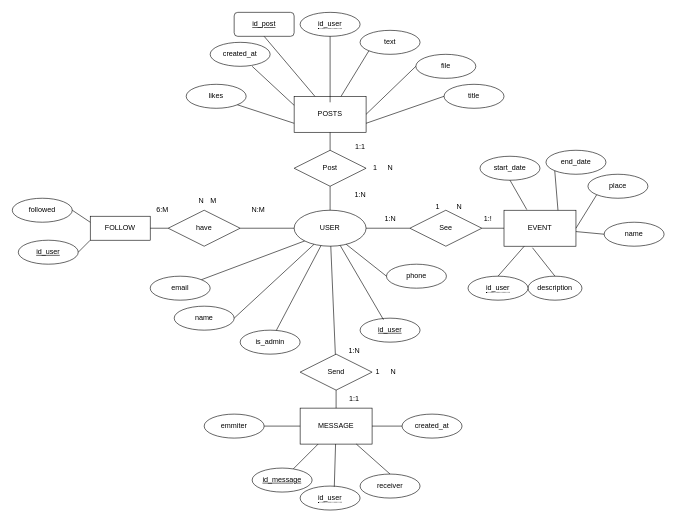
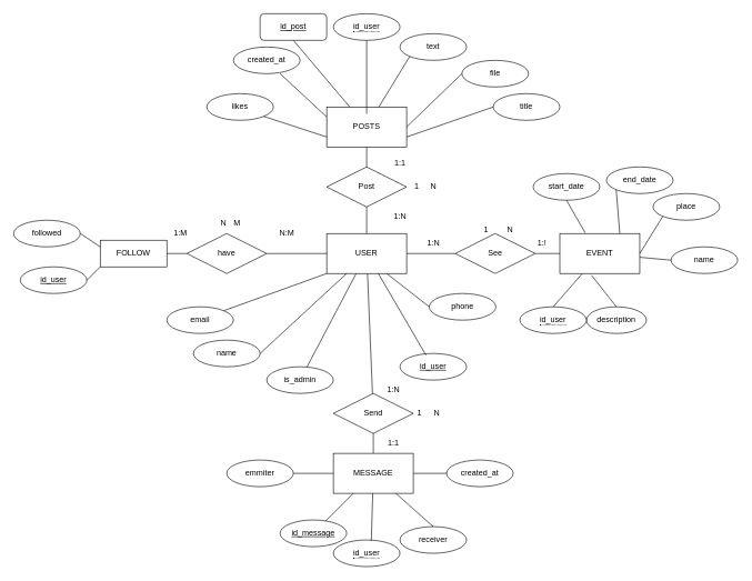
  <mxCell id="0" />
  <mxCell id="1" parent="0" />
  <mxCell id="2" value="EVENT" style="rounded=0;whiteSpace=wrap;html=1;" parent="1" vertex="1"><mxGeometry x="840" y="350" width="120" height="60" as="geometry" /></mxCell>
- <mxCell id="3" value="USER" style="ellipse;whiteSpace=wrap;html=1;" parent="1" vertex="1"><mxGeometry x="490" y="350" width="120" height="60" as="geometry" /></mxCell>
+ <mxCell id="3" value="USER" style="rounded=0;whiteSpace=wrap;html=1;" parent="1" vertex="1"><mxGeometry x="490" y="350" width="120" height="60" as="geometry" /></mxCell>
  <mxCell id="4" value="MESSAGE" style="rounded=0;whiteSpace=wrap;html=1;" parent="1" vertex="1"><mxGeometry x="500" y="680" width="120" height="60" as="geometry" /></mxCell>
  <mxCell id="5" value="See" style="shape=rhombus;perimeter=rhombusPerimeter;whiteSpace=wrap;html=1;align=center;" parent="1" vertex="1"><mxGeometry x="683" y="350" width="120" height="60" as="geometry" /></mxCell>
  <mxCell id="6" value="Send" style="shape=rhombus;perimeter=rhombusPerimeter;whiteSpace=wrap;html=1;align=center;" parent="1" vertex="1"><mxGeometry x="500" y="590" width="120" height="60" as="geometry" /></mxCell>
  <mxCell id="7" value="POSTS" style="whiteSpace=wrap;html=1;align=center;" parent="1" vertex="1"><mxGeometry x="490" y="160" width="120" height="60" as="geometry" /></mxCell>
  <mxCell id="8" value="id_post" style="whiteSpace=wrap;html=1;align=center;fontStyle=4;rounded=1;" parent="1" vertex="1"><mxGeometry x="390" y="20" width="100" height="40" as="geometry" /></mxCell>
  <mxCell id="9" value="Post" style="shape=rhombus;perimeter=rhombusPerimeter;whiteSpace=wrap;html=1;align=center;" parent="1" vertex="1"><mxGeometry x="490" y="250" width="120" height="60" as="geometry" /></mxCell>
  <mxCell id="10" value="have" style="shape=rhombus;perimeter=rhombusPerimeter;whiteSpace=wrap;html=1;align=center;" parent="1" vertex="1"><mxGeometry y="350" width="120" height="60" as="geometry" x="280" /></mxCell>
  <mxCell id="11" value="FOLLOW" style="whiteSpace=wrap;html=1;align=center;" parent="1" vertex="1"><mxGeometry x="150" y="360" width="100" height="40" as="geometry" /></mxCell>
  <mxCell id="12" value="followed" style="ellipse;whiteSpace=wrap;html=1;align=center;" parent="1" vertex="1"><mxGeometry x="20" y="330" width="100" height="40" as="geometry" /></mxCell>
  <mxCell id="13" value="id_message" style="ellipse;whiteSpace=wrap;html=1;align=center;fontStyle=4" parent="1" vertex="1"><mxGeometry x="420" y="780" width="100" height="40" as="geometry" /></mxCell>
  <mxCell id="14" value="receiver" style="ellipse;whiteSpace=wrap;html=1;align=center;" parent="1" vertex="1"><mxGeometry x="600" y="790" width="100" height="40" as="geometry" /></mxCell>
  <mxCell id="15" value="created_at" style="ellipse;whiteSpace=wrap;html=1;align=center;" parent="1" vertex="1"><mxGeometry x="670" y="690" width="100" height="40" as="geometry" /></mxCell>
  <mxCell id="16" value="emmiter" style="ellipse;whiteSpace=wrap;html=1;align=center;" parent="1" vertex="1"><mxGeometry x="340" y="690" width="100" height="40" as="geometry" /></mxCell>
  <mxCell id="17" value="start_date" style="ellipse;whiteSpace=wrap;html=1;align=center;" parent="1" vertex="1"><mxGeometry x="800" y="260" width="100" height="40" as="geometry" /></mxCell>
  <mxCell id="18" value="end_date" style="ellipse;whiteSpace=wrap;html=1;align=center;" parent="1" vertex="1"><mxGeometry x="910" y="250" width="100" height="40" as="geometry" /></mxCell>
  <mxCell id="19" value="" style="endArrow=none;html=1;rounded=0;exitX=0.5;exitY=1;exitDx=0;exitDy=0;entryX=0.317;entryY=-0.016;entryDx=0;entryDy=0;entryPerimeter=0;" parent="1" source="17" target="2" edge="1"><mxGeometry relative="1" as="geometry"><mxPoint x="860" y="330" as="sourcePoint" /><mxPoint x="930" y="330" as="targetPoint" /></mxGeometry></mxCell>
  <mxCell id="20" value="" style="endArrow=none;html=1;rounded=0;exitX=0;exitY=1;exitDx=0;exitDy=0;entryX=0.75;entryY=0;entryDx=0;entryDy=0;" parent="1" source="18" target="2" edge="1"><mxGeometry relative="1" as="geometry"><mxPoint x="900" y="300" as="sourcePoint" /><mxPoint x="972" y="330" as="targetPoint" /></mxGeometry></mxCell>
  <mxCell id="21" value="" style="endArrow=none;html=1;rounded=0;entryX=0.5;entryY=0;entryDx=0;entryDy=0;" parent="1" source="2" target="76" edge="1"><mxGeometry relative="1" as="geometry"><mxPoint x="903" y="390" as="sourcePoint" /><mxPoint x="826.936" y="461.182" as="targetPoint" /></mxGeometry></mxCell>
  <mxCell id="22" value="description" style="ellipse;whiteSpace=wrap;html=1;align=center;" parent="1" vertex="1"><mxGeometry x="880" y="460" width="90" height="40" as="geometry" /></mxCell>
  <mxCell id="23" value="" style="endArrow=none;html=1;rounded=0;exitX=0.396;exitY=1.043;exitDx=0;exitDy=0;entryX=0.5;entryY=0;entryDx=0;entryDy=0;entryPerimeter=0;exitPerimeter=0;" parent="1" source="2" target="22" edge="1"><mxGeometry relative="1" as="geometry"><mxPoint x="1005" y="304" as="sourcePoint" /><mxPoint x="992" y="359" as="targetPoint" /></mxGeometry></mxCell>
  <mxCell id="24" value="place" style="ellipse;whiteSpace=wrap;html=1;align=center;" parent="1" vertex="1"><mxGeometry x="980" y="290" width="100" height="40" as="geometry" /></mxCell>
  <mxCell id="25" value="name" style="ellipse;whiteSpace=wrap;html=1;align=center;fontStyle=0;" parent="1" vertex="1"><mxGeometry x="1007" y="370" width="100" height="40" as="geometry" /></mxCell>
  <mxCell id="26" value="" style="endArrow=none;html=1;rounded=0;exitX=1;exitY=0.5;exitDx=0;exitDy=0;entryX=0;entryY=1;entryDx=0;entryDy=0;" parent="1" source="2" target="24" edge="1"><mxGeometry relative="1" as="geometry"><mxPoint x="935" y="294" as="sourcePoint" /><mxPoint x="940" y="360" as="targetPoint" /></mxGeometry></mxCell>
  <mxCell id="27" value="" style="endArrow=none;html=1;rounded=0;exitX=0;exitY=0.5;exitDx=0;exitDy=0;" parent="1" source="25" target="2" edge="1"><mxGeometry relative="1" as="geometry"><mxPoint x="955" y="314" as="sourcePoint" /><mxPoint x="960" y="380" as="targetPoint" /></mxGeometry></mxCell>
  <mxCell id="28" value="" style="endArrow=none;html=1;rounded=0;exitX=1;exitY=0.5;exitDx=0;exitDy=0;entryX=0;entryY=0.5;entryDx=0;entryDy=0;" parent="1" source="5" target="2" edge="1"><mxGeometry relative="1" as="geometry"><mxPoint x="965" y="324" as="sourcePoint" /><mxPoint x="970" y="390" as="targetPoint" /></mxGeometry></mxCell>
  <mxCell id="29" value="" style="endArrow=none;html=1;rounded=0;" parent="1" source="3" target="6" edge="1"><mxGeometry relative="1" as="geometry"><mxPoint x="540" y="414" as="sourcePoint" /><mxPoint x="545" y="490" as="targetPoint" /></mxGeometry></mxCell>
  <mxCell id="30" value="" style="endArrow=none;html=1;rounded=0;entryX=0.5;entryY=0;entryDx=0;entryDy=0;" parent="1" source="6" target="4" edge="1"><mxGeometry relative="1" as="geometry"><mxPoint x="560" y="420" as="sourcePoint" /><mxPoint x="560" y="490" as="targetPoint" /></mxGeometry></mxCell>
  <mxCell id="31" value="" style="endArrow=none;html=1;rounded=0;entryX=0;entryY=0.5;entryDx=0;entryDy=0;" parent="1" source="4" target="15" edge="1"><mxGeometry relative="1" as="geometry"><mxPoint x="570" y="430" as="sourcePoint" /><mxPoint x="668" y="646" as="targetPoint" /></mxGeometry></mxCell>
  <mxCell id="32" value="" style="endArrow=none;html=1;rounded=0;entryX=0.5;entryY=0;entryDx=0;entryDy=0;" parent="1" source="4" target="14" edge="1"><mxGeometry relative="1" as="geometry"><mxPoint x="580" y="440" as="sourcePoint" /><mxPoint x="580" y="510" as="targetPoint" /></mxGeometry></mxCell>
  <mxCell id="33" value="" style="endArrow=none;html=1;rounded=0;entryX=0;entryY=0.5;entryDx=0;entryDy=0;exitX=1;exitY=0.5;exitDx=0;exitDy=0;" parent="1" source="3" target="5" edge="1"><mxGeometry relative="1" as="geometry"><mxPoint x="590" y="450" as="sourcePoint" /><mxPoint x="590" y="520" as="targetPoint" /></mxGeometry></mxCell>
  <mxCell id="34" value="" style="endArrow=none;html=1;rounded=0;" parent="1" source="4" target="13" edge="1"><mxGeometry relative="1" as="geometry"><mxPoint x="600" y="460" as="sourcePoint" /><mxPoint x="600" y="530" as="targetPoint" /></mxGeometry></mxCell>
  <mxCell id="35" value="" style="endArrow=none;html=1;rounded=0;entryX=1;entryY=0.5;entryDx=0;entryDy=0;exitX=0;exitY=0.5;exitDx=0;exitDy=0;" parent="1" source="4" target="16" edge="1"><mxGeometry relative="1" as="geometry"><mxPoint x="610" y="470" as="sourcePoint" /><mxPoint x="610" y="540" as="targetPoint" /></mxGeometry></mxCell>
  <mxCell id="36" value="text" style="ellipse;whiteSpace=wrap;html=1;align=center;" parent="1" vertex="1"><mxGeometry x="600" y="50" width="100" height="40" as="geometry" /></mxCell>
  <mxCell id="37" value="id_user" style="ellipse;whiteSpace=wrap;html=1;align=center;fontStyle=4" parent="1" vertex="1"><mxGeometry x="30" y="400" width="100" height="40" as="geometry" /></mxCell>
  <mxCell id="38" style="edgeStyle=orthogonalEdgeStyle;rounded=0;orthogonalLoop=1;jettySize=auto;html=1;exitX=0.5;exitY=1;exitDx=0;exitDy=0;" parent="1" source="37" target="37" edge="1"><mxGeometry relative="1" as="geometry" /></mxCell>
  <mxCell id="39" value="file" style="ellipse;whiteSpace=wrap;html=1;align=center;" parent="1" vertex="1"><mxGeometry x="693" y="90" width="100" height="40" as="geometry" /></mxCell>
  <mxCell id="40" value="created_at" style="ellipse;whiteSpace=wrap;html=1;align=center;" parent="1" vertex="1"><mxGeometry x="350" y="70" width="100" height="40" as="geometry" /></mxCell>
  <mxCell id="41" value="likes" style="ellipse;whiteSpace=wrap;html=1;align=center;" parent="1" vertex="1"><mxGeometry x="310" y="140" width="100" height="40" as="geometry" /></mxCell>
  <mxCell id="42" value="title" style="ellipse;whiteSpace=wrap;html=1;align=center;" parent="1" vertex="1"><mxGeometry x="740" y="140" width="100" height="40" as="geometry" /></mxCell>
  <mxCell id="43" style="edgeStyle=orthogonalEdgeStyle;rounded=0;orthogonalLoop=1;jettySize=auto;html=1;exitX=0.5;exitY=1;exitDx=0;exitDy=0;" parent="1" source="42" target="42" edge="1"><mxGeometry relative="1" as="geometry" /></mxCell>
  <mxCell id="44" value="email" style="ellipse;whiteSpace=wrap;html=1;align=center;fontStyle=0;" parent="1" vertex="1"><mxGeometry x="250" y="460" width="100" height="40" as="geometry" /></mxCell>
  <mxCell id="45" value="name" style="ellipse;whiteSpace=wrap;html=1;align=center;" parent="1" vertex="1"><mxGeometry x="290" y="510" width="100" height="40" as="geometry" /></mxCell>
  <mxCell id="46" value="id_user" style="ellipse;whiteSpace=wrap;html=1;align=center;fontStyle=4" parent="1" vertex="1"><mxGeometry x="600" y="530" width="100" height="40" as="geometry" /></mxCell>
  <mxCell id="47" value="" style="endArrow=none;html=1;rounded=0;entryX=0.39;entryY=0.064;entryDx=0;entryDy=0;entryPerimeter=0;" parent="1" source="3" target="46" edge="1"><mxGeometry relative="1" as="geometry"><mxPoint x="560" y="420" as="sourcePoint" /><mxPoint x="610" y="450" as="targetPoint" /></mxGeometry></mxCell>
  <mxCell id="48" value="" style="endArrow=none;html=1;rounded=0;exitX=1;exitY=0;exitDx=0;exitDy=0;entryX=0;entryY=1;entryDx=0;entryDy=0;" parent="1" source="44" target="3" edge="1"><mxGeometry relative="1" as="geometry"><mxPoint x="570" y="430" as="sourcePoint" /><mxPoint x="570" y="500" as="targetPoint" /></mxGeometry></mxCell>
  <mxCell id="49" value="" style="endArrow=none;html=1;rounded=0;entryX=1;entryY=0.5;entryDx=0;entryDy=0;exitX=0.25;exitY=1;exitDx=0;exitDy=0;" parent="1" source="3" target="45" edge="1"><mxGeometry relative="1" as="geometry"><mxPoint x="580" y="440" as="sourcePoint" /><mxPoint x="580" y="510" as="targetPoint" /></mxGeometry></mxCell>
  <mxCell id="50" value="phone" style="ellipse;whiteSpace=wrap;html=1;align=center;" parent="1" vertex="1"><mxGeometry x="644" y="440" width="100" height="40" as="geometry" /></mxCell>
  <mxCell id="51" value="" style="endArrow=none;html=1;rounded=0;entryX=0;entryY=0.5;entryDx=0;entryDy=0;exitX=0.75;exitY=1;exitDx=0;exitDy=0;" parent="1" source="3" target="50" edge="1"><mxGeometry relative="1" as="geometry"><mxPoint x="590" y="450" as="sourcePoint" /><mxPoint x="590" y="520" as="targetPoint" /></mxGeometry></mxCell>
  <mxCell id="52" value="is_admin" style="ellipse;whiteSpace=wrap;html=1;align=center;" parent="1" vertex="1"><mxGeometry x="400" y="550" width="100" height="40" as="geometry" /></mxCell>
  <mxCell id="53" value="" style="endArrow=none;html=1;rounded=0;" parent="1" source="3" target="52" edge="1"><mxGeometry relative="1" as="geometry"><mxPoint x="620" y="405" as="sourcePoint" /><mxPoint x="670" y="465" as="targetPoint" /></mxGeometry></mxCell>
  <mxCell id="54" value="" style="endArrow=none;html=1;rounded=0;entryX=0.5;entryY=1;entryDx=0;entryDy=0;exitX=0.5;exitY=0;exitDx=0;exitDy=0;" parent="1" source="3" target="9" edge="1"><mxGeometry relative="1" as="geometry"><mxPoint x="603" y="360" as="sourcePoint" /><mxPoint x="665" y="317" as="targetPoint" /></mxGeometry></mxCell>
  <mxCell id="55" value="" style="endArrow=none;html=1;rounded=0;exitX=1;exitY=0.5;exitDx=0;exitDy=0;entryX=0;entryY=0.5;entryDx=0;entryDy=0;" parent="1" source="10" target="3" edge="1"><mxGeometry relative="1" as="geometry"><mxPoint x="613" y="370" as="sourcePoint" /><mxPoint x="675" y="327" as="targetPoint" /></mxGeometry></mxCell>
  <mxCell id="56" value="" style="endArrow=none;html=1;rounded=0;exitX=1;exitY=0.5;exitDx=0;exitDy=0;entryX=0;entryY=1;entryDx=0;entryDy=0;" parent="1" source="37" target="11" edge="1"><mxGeometry relative="1" as="geometry"><mxPoint x="633" y="390" as="sourcePoint" /><mxPoint x="695" y="347" as="targetPoint" /></mxGeometry></mxCell>
  <mxCell id="57" value="" style="endArrow=none;html=1;rounded=0;exitX=1;exitY=0.5;exitDx=0;exitDy=0;entryX=0;entryY=0.25;entryDx=0;entryDy=0;" parent="1" source="12" target="11" edge="1"><mxGeometry relative="1" as="geometry"><mxPoint x="140" y="430" as="sourcePoint" /><mxPoint x="160" y="410" as="targetPoint" /></mxGeometry></mxCell>
  <mxCell id="58" value="" style="endArrow=none;html=1;rounded=0;entryX=0;entryY=0.5;entryDx=0;entryDy=0;" parent="1" source="11" target="10" edge="1"><mxGeometry relative="1" as="geometry"><mxPoint x="150" y="440" as="sourcePoint" /><mxPoint x="170" y="420" as="targetPoint" /></mxGeometry></mxCell>
  <mxCell id="59" value="" style="endArrow=none;html=1;rounded=0;" parent="1" source="9" target="7" edge="1"><mxGeometry relative="1" as="geometry"><mxPoint x="549.29" y="260" as="sourcePoint" /><mxPoint x="549.29" y="220" as="targetPoint" /></mxGeometry></mxCell>
  <mxCell id="60" value="" style="endArrow=none;html=1;rounded=0;entryX=1;entryY=1;entryDx=0;entryDy=0;exitX=0;exitY=0.75;exitDx=0;exitDy=0;" parent="1" source="7" target="41" edge="1"><mxGeometry relative="1" as="geometry"><mxPoint x="570" y="370" as="sourcePoint" /><mxPoint x="570" y="330" as="targetPoint" /></mxGeometry></mxCell>
  <mxCell id="61" value="" style="endArrow=none;html=1;rounded=0;entryX=0.7;entryY=1;entryDx=0;entryDy=0;exitX=0;exitY=0.25;exitDx=0;exitDy=0;entryPerimeter=0;" parent="1" source="7" target="40" edge="1"><mxGeometry relative="1" as="geometry"><mxPoint x="580" y="380" as="sourcePoint" /><mxPoint x="580" y="340" as="targetPoint" /></mxGeometry></mxCell>
  <mxCell id="62" value="" style="endArrow=none;html=1;rounded=0;entryX=0.5;entryY=1;entryDx=0;entryDy=0;" parent="1" source="7" target="8" edge="1"><mxGeometry relative="1" as="geometry"><mxPoint x="590" y="390" as="sourcePoint" /><mxPoint x="590" y="350" as="targetPoint" /></mxGeometry></mxCell>
  <mxCell id="63" value="" style="endArrow=none;html=1;rounded=0;entryX=0;entryY=1;entryDx=0;entryDy=0;" parent="1" source="7" target="36" edge="1"><mxGeometry relative="1" as="geometry"><mxPoint x="600" y="400" as="sourcePoint" /><mxPoint x="600" y="360" as="targetPoint" /></mxGeometry></mxCell>
  <mxCell id="64" value="" style="endArrow=none;html=1;rounded=0;entryX=0;entryY=0.5;entryDx=0;entryDy=0;exitX=1;exitY=0.5;exitDx=0;exitDy=0;" parent="1" source="7" target="39" edge="1"><mxGeometry relative="1" as="geometry"><mxPoint x="610" y="410" as="sourcePoint" /><mxPoint x="610" y="370" as="targetPoint" /></mxGeometry></mxCell>
  <mxCell id="65" value="" style="endArrow=none;html=1;rounded=0;entryX=0;entryY=0.5;entryDx=0;entryDy=0;exitX=1;exitY=0.75;exitDx=0;exitDy=0;" parent="1" source="7" target="42" edge="1"><mxGeometry relative="1" as="geometry"><mxPoint x="620" y="420" as="sourcePoint" /><mxPoint x="620" y="380" as="targetPoint" /></mxGeometry></mxCell>
  <mxCell id="66" value="1" style="text;html=1;align=center;verticalAlign=middle;resizable=0;points=[];autosize=1;strokeColor=none;fillColor=none;" parent="1" vertex="1"><mxGeometry x="714" y="330" width="30" height="30" as="geometry" /></mxCell>
  <mxCell id="67" value="N" style="text;html=1;align=center;verticalAlign=middle;resizable=0;points=[];autosize=1;strokeColor=none;fillColor=none;" parent="1" vertex="1"><mxGeometry x="750" y="330" width="30" height="30" as="geometry" /></mxCell>
  <mxCell id="68" value="1" style="text;html=1;align=center;verticalAlign=middle;resizable=0;points=[];autosize=1;strokeColor=none;fillColor=none;" parent="1" vertex="1"><mxGeometry x="614" y="605" width="30" height="30" as="geometry" /></mxCell>
  <mxCell id="69" value="N" style="text;html=1;align=center;verticalAlign=middle;resizable=0;points=[];autosize=1;strokeColor=none;fillColor=none;" parent="1" vertex="1"><mxGeometry x="640" y="605" width="30" height="30" as="geometry" /></mxCell>
  <mxCell id="70" value="N" style="text;html=1;align=center;verticalAlign=middle;resizable=0;points=[];autosize=1;strokeColor=none;fillColor=none;" parent="1" vertex="1"><mxGeometry x="320" y="320" width="30" height="30" as="geometry" /></mxCell>
  <mxCell id="71" value="M" style="text;html=1;align=center;verticalAlign=middle;resizable=0;points=[];autosize=1;strokeColor=none;fillColor=none;" parent="1" vertex="1"><mxGeometry x="340" y="320" width="30" height="30" as="geometry" /></mxCell>
  <mxCell id="72" value="1" style="text;html=1;align=center;verticalAlign=middle;resizable=0;points=[];autosize=1;strokeColor=none;fillColor=none;" parent="1" vertex="1"><mxGeometry x="610" y="265" width="30" height="30" as="geometry" /></mxCell>
  <mxCell id="73" value="N" style="text;html=1;align=center;verticalAlign=middle;resizable=0;points=[];autosize=1;strokeColor=none;fillColor=none;" parent="1" vertex="1"><mxGeometry x="635" y="265" width="30" height="30" as="geometry" /></mxCell>
  <mxCell id="74" value="&lt;span style=&quot;border-bottom: 1px dotted&quot;&gt;id_user&lt;/span&gt;" style="ellipse;whiteSpace=wrap;html=1;align=center;" vertex="1" parent="1"><mxGeometry x="500" y="810" width="100" height="40" as="geometry" /></mxCell>
  <mxCell id="75" value="" style="endArrow=none;html=1;rounded=0;entryX=0.57;entryY=0.025;entryDx=0;entryDy=0;entryPerimeter=0;" edge="1" parent="1" source="4" target="74"><mxGeometry relative="1" as="geometry"><mxPoint x="540" y="750" as="sourcePoint" /><mxPoint x="499" y="791" as="targetPoint" /></mxGeometry></mxCell>
  <mxCell id="76" value="&lt;span style=&quot;border-bottom: 1px dotted&quot;&gt;id_user&lt;/span&gt;" style="ellipse;whiteSpace=wrap;html=1;align=center;" vertex="1" parent="1"><mxGeometry x="780" y="460" width="100" height="40" as="geometry" /></mxCell>
  <mxCell id="77" value="&lt;span style=&quot;border-bottom: 1px dotted&quot;&gt;id_user&lt;/span&gt;" style="ellipse;whiteSpace=wrap;html=1;align=center;" vertex="1" parent="1"><mxGeometry x="500" y="20" width="100" height="40" as="geometry" /></mxCell>
  <mxCell id="78" value="" style="endArrow=none;html=1;rounded=0;exitX=0.5;exitY=0.167;exitDx=0;exitDy=0;exitPerimeter=0;" edge="1" parent="1" source="7" target="77"><mxGeometry relative="1" as="geometry"><mxPoint x="535" y="170" as="sourcePoint" /><mxPoint x="450" y="70" as="targetPoint" /></mxGeometry></mxCell>
  <mxCell id="79" value="N:M" style="text;html=1;align=center;verticalAlign=middle;resizable=0;points=[];autosize=1;strokeColor=none;fillColor=none;" vertex="1" parent="1"><mxGeometry x="405" y="335" width="50" height="30" as="geometry" /></mxCell>
- <mxCell id="80" value="6:M" style="text;html=1;align=center;verticalAlign=middle;resizable=0;points=[];autosize=1;strokeColor=none;fillColor=none;" vertex="1" parent="1"><mxGeometry x="250" y="335" width="40" height="30" as="geometry" /></mxCell>
+ <mxCell id="80" value="1:M" style="text;html=1;align=center;verticalAlign=middle;resizable=0;points=[];autosize=1;strokeColor=none;fillColor=none;" vertex="1" parent="1"><mxGeometry x="250" y="335" width="40" height="30" as="geometry" /></mxCell>
  <mxCell id="81" value="1:N" style="text;html=1;align=center;verticalAlign=middle;resizable=0;points=[];autosize=1;strokeColor=none;fillColor=none;" vertex="1" parent="1"><mxGeometry x="570" y="570" width="40" height="30" as="geometry" /></mxCell>
  <mxCell id="82" value="1:1" style="text;html=1;align=center;verticalAlign=middle;resizable=0;points=[];autosize=1;strokeColor=none;fillColor=none;" vertex="1" parent="1"><mxGeometry x="570" y="650" width="40" height="30" as="geometry" /></mxCell>
  <mxCell id="83" value="1:N" style="text;html=1;align=center;verticalAlign=middle;resizable=0;points=[];autosize=1;strokeColor=none;fillColor=none;" vertex="1" parent="1"><mxGeometry x="580" y="310" width="40" height="30" as="geometry" /></mxCell>
  <mxCell id="84" value="1:1" style="text;html=1;align=center;verticalAlign=middle;resizable=0;points=[];autosize=1;strokeColor=none;fillColor=none;" vertex="1" parent="1"><mxGeometry x="580" y="230" width="40" height="30" as="geometry" /></mxCell>
  <mxCell id="85" value="1:N" style="text;html=1;align=center;verticalAlign=middle;resizable=0;points=[];autosize=1;strokeColor=none;fillColor=none;" vertex="1" parent="1"><mxGeometry x="630" y="350" width="40" height="30" as="geometry" /></mxCell>
  <mxCell id="86" value="1:!" style="text;html=1;align=center;verticalAlign=middle;resizable=0;points=[];autosize=1;strokeColor=none;fillColor=none;" vertex="1" parent="1"><mxGeometry x="793" y="350" width="40" height="30" as="geometry" /></mxCell>
